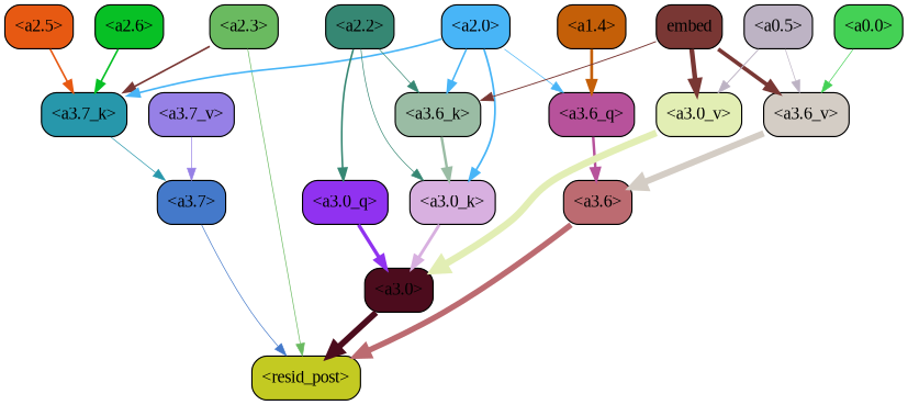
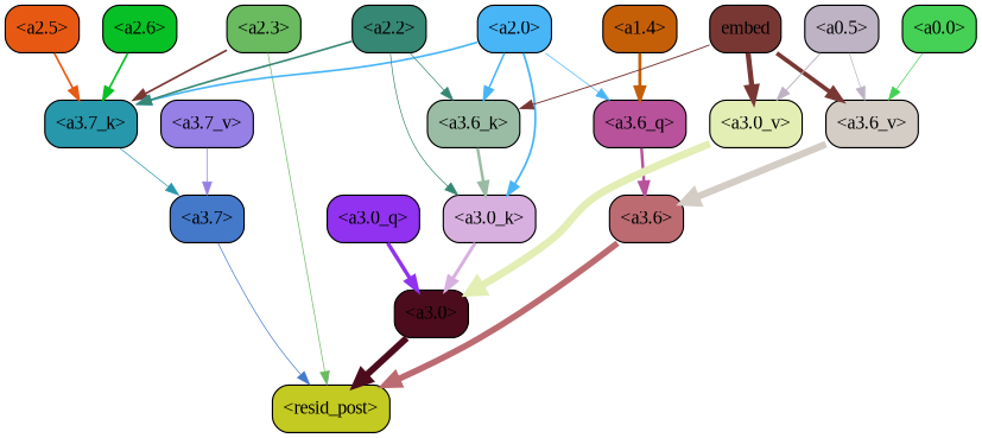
  strict digraph {
    fontname="Liberation Serif"
    splines=true
    node [color=black fontname="Liberation Serif" shape=box style="filled, rounded"]
    edge [color="#793734" fontname="Liberation Serif" penwidth=0.6]
    "<a3.7>" [fillcolor="#4479ca"]
    "<resid_post>" [fillcolor="#c3ca22"]
    "<a3.6>" [fillcolor="#bc6b71"]
    "<a3.0>" [fillcolor="#4c0c1d"]
    "<a2.3>" [fillcolor="#6aba60"]
    "<a3.7_k>" [fillcolor="#2797ab"]
    "<a3.6_q>" [fillcolor="#b7529b"]
    "<a3.0_q>" [fillcolor="#9032f0"]
    "<a3.6_k>" [fillcolor="#9abca4"]
    "<a3.0_k>" [fillcolor="#d8b0e0"]
    "<a3.7_v>" [fillcolor="#9680e6"]
    "<a3.6_v>" [fillcolor="#d4cdc5"]
    "<a3.0_v>" [fillcolor="#e2eeb4"]
    "<a2.0>" [fillcolor="#48b5f7"]
    "<a1.4>" [fillcolor="#c45f08"]
    "<a2.6>" [fillcolor="#07c025"]
    "<a2.5>" [fillcolor="#e75912"]
    "<a2.2>" [fillcolor="#368773"]
    embed [fillcolor="#793734"]
    "<a0.5>" [fillcolor="#bdb3c4"]
    "<a0.0>" [fillcolor="#44d155"]
    "<a3.7>" -> "<resid_post>" [color="#4479ca"]
    "<a3.6>" -> "<resid_post>" [color="#bc6b71" penwidth=4.749041676521301]
    "<a3.0>" -> "<resid_post>" [color="#4c0c1d" penwidth=5.004215121269226]
    "<a2.3>" -> "<resid_post>" [color="#6aba60"]
    "<a2.3>" -> "<a3.7_k>" [penwidth=1.4559586644172668]
    "<a3.7_k>" -> "<a3.7>" [color="#2797ab"]
    "<a3.6_q>" -> "<a3.6>" [color="#b7529b" penwidth=2.199681341648102]
    "<a3.0_q>" -> "<a3.0>" [color="#9032f0" penwidth=2.9459195733070374]
    "<a3.6_k>" -> "<a3.0_k>" [color="#9abca4" penwidth=2.13908451795578]
    "<a3.0_k>" -> "<a3.0>" [color="#d8b0e0" penwidth=2.520303964614868]
    "<a3.7_v>" -> "<a3.7>" [color="#9680e6"]
    "<a3.6_v>" -> "<a3.6>" [color="#d4cdc5" penwidth=5.297133803367615]
    "<a3.0_v>" -> "<a3.0>" [color="#e2eeb4" penwidth=5.680712580680847]
    "<a2.0>" -> "<a3.7_k>" [color="#48b5f7" penwidth=1.4582423567771912]
    "<a2.0>" -> "<a3.6_q>" [color="#48b5f7"]
    "<a2.0>" -> "<a3.6_k>" [color="#48b5f7" penwidth=1.3792681694030762]
    "<a2.0>" -> "<a3.0_k>" [color="#48b5f7" penwidth=1.5433646440505981]
    "<a1.4>" -> "<a3.6_q>" [color="#c45f08" penwidth=2.407962203025818]
    "<a2.6>" -> "<a3.7_k>" [color="#07c025" penwidth=1.468173325061798]
    "<a2.5>" -> "<a3.7_k>" [color="#e75912" penwidth=1.457568109035492]
-   "<a2.2>" -> "<a3.0_q>" [color="#368773" penwidth=1.4199435114860535]
+   "<a2.2>" -> "<a3.7_k>" [color="#368773" penwidth=1.4199435114860535]
    "<a2.2>" -> "<a3.6_k>" [color="#368773"]
    "<a2.2>" -> "<a3.0_k>" [color="#368773"]
    embed -> "<a3.6_k>" [penwidth=0.8273519277572632]
    embed -> "<a3.6_v>" [penwidth=3.2414157912135124]
    embed -> "<a3.0_v>" [penwidth=3.929257571697235]
    "<a0.5>" -> "<a3.6_v>" [color="#bdb3c4"]
    "<a0.5>" -> "<a3.0_v>" [color="#bdb3c4" penwidth=0.8535017371177673]
    "<a0.0>" -> "<a3.6_v>" [color="#44d155"]
  }
